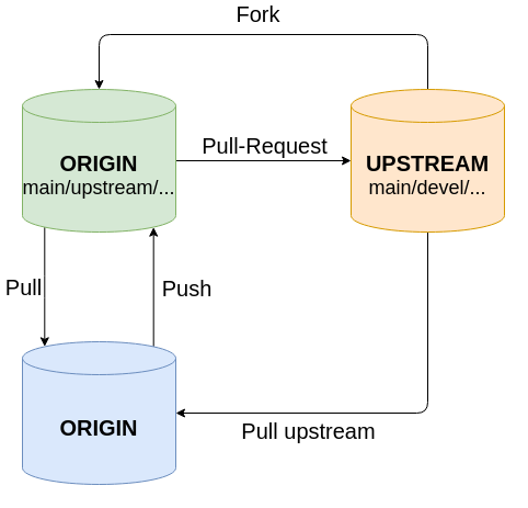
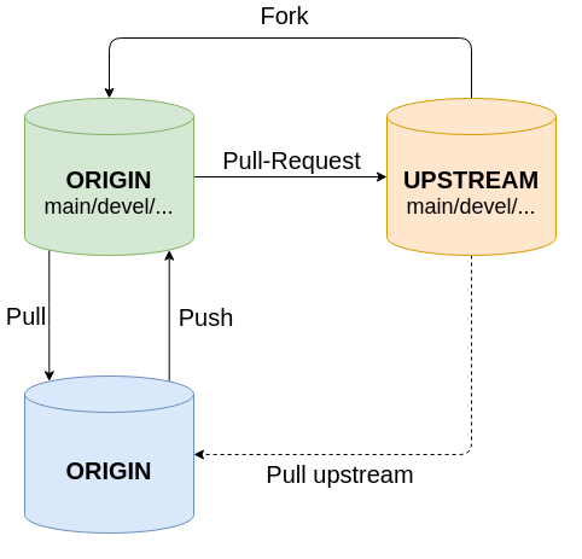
  <mxCell id="0" />
  <mxCell id="1" parent="0" />
  <mxCell id="2" style="edgeStyle=orthogonalEdgeStyle;orthogonalLoop=1;jettySize=auto;html=1;entryX=0.5;entryY=0;entryDx=0;entryDy=0;entryPerimeter=0;fontSize=20;rounded=1;" edge="1" parent="1" source="6" target="11"><mxGeometry relative="1" as="geometry"><Array as="points"><mxPoint x="390" y="20" /><mxPoint x="90" y="20" /></Array></mxGeometry></mxCell>
  <mxCell id="3" value="Fork" style="edgeLabel;html=1;align=center;verticalAlign=middle;resizable=0;points=[];fontSize=20;" vertex="1" connectable="0" parent="2"><mxGeometry x="-0.05" y="-1" relative="1" as="geometry"><mxPoint x="-16" y="-19" as="offset" /></mxGeometry></mxCell>
- <mxCell id="4" style="edgeStyle=orthogonalEdgeStyle;rounded=1;orthogonalLoop=1;jettySize=auto;html=1;fontSize=20;entryX=1;entryY=0.5;entryDx=0;entryDy=0;entryPerimeter=0;" edge="1" parent="1" source="6" target="14"><mxGeometry relative="1" as="geometry"><mxPoint x="180" y="370" as="targetPoint" /><Array as="points"><mxPoint x="390" y="365" /></Array></mxGeometry></mxCell>
+ <mxCell id="4" style="edgeStyle=orthogonalEdgeStyle;rounded=1;orthogonalLoop=1;jettySize=auto;html=1;fontSize=20;entryX=1;entryY=0.5;entryDx=0;entryDy=0;entryPerimeter=0;dashed=1;" edge="1" parent="1" source="6" target="14"><mxGeometry relative="1" as="geometry"><mxPoint x="180" y="370" as="targetPoint" /><Array as="points"><mxPoint x="390" y="365" /></Array></mxGeometry></mxCell>
  <mxCell id="5" value="Pull upstream" style="edgeLabel;html=1;align=center;verticalAlign=middle;resizable=0;points=[];fontSize=20;" vertex="1" connectable="0" parent="4"><mxGeometry x="0.311" y="-1" relative="1" as="geometry"><mxPoint x="-16" y="16" as="offset" /></mxGeometry></mxCell>
  <mxCell id="6" value="&lt;font style=&quot;&quot;&gt;&lt;b style=&quot;font-size: 20px;&quot;&gt;UPSTREAM&lt;/b&gt;&lt;br&gt;&lt;font style=&quot;font-size: 18px;&quot;&gt;main/devel/...&lt;/font&gt;&lt;br&gt;&lt;/font&gt;" style="shape=cylinder3;whiteSpace=wrap;html=1;boundedLbl=1;backgroundOutline=1;size=15;fillColor=#ffe6cc;strokeColor=#d79b00;" vertex="1" parent="1"><mxGeometry x="320" y="70" width="140" height="130" as="geometry" /></mxCell>
  <mxCell id="7" style="edgeStyle=orthogonalEdgeStyle;rounded=1;orthogonalLoop=1;jettySize=auto;html=1;entryX=0.145;entryY=0;entryDx=0;entryDy=4.35;entryPerimeter=0;fontSize=20;exitX=0.145;exitY=1;exitDx=0;exitDy=-4.35;exitPerimeter=0;" edge="1" parent="1" source="11" target="14"><mxGeometry relative="1" as="geometry" /></mxCell>
  <mxCell id="8" value="Pull" style="edgeLabel;html=1;align=center;verticalAlign=middle;resizable=0;points=[];fontSize=20;" vertex="1" connectable="0" parent="7"><mxGeometry x="-0.184" y="3" relative="1" as="geometry"><mxPoint x="-23" y="10" as="offset" /></mxGeometry></mxCell>
  <mxCell id="9" style="edgeStyle=orthogonalEdgeStyle;rounded=1;orthogonalLoop=1;jettySize=auto;html=1;entryX=0;entryY=0.5;entryDx=0;entryDy=0;entryPerimeter=0;fontSize=20;" edge="1" parent="1" source="11" target="6"><mxGeometry relative="1" as="geometry" /></mxCell>
  <mxCell id="10" value="Pull-Request" style="edgeLabel;html=1;align=center;verticalAlign=middle;resizable=0;points=[];fontSize=20;" vertex="1" connectable="0" parent="9"><mxGeometry x="-0.175" relative="1" as="geometry"><mxPoint x="14" y="-15" as="offset" /></mxGeometry></mxCell>
- <mxCell id="11" value="&lt;font style=&quot;&quot;&gt;&lt;b style=&quot;font-size: 20px;&quot;&gt;ORIGIN&lt;/b&gt;&lt;br&gt;&lt;font style=&quot;font-size: 18px;&quot;&gt;main/upstream/...&lt;/font&gt;&lt;br&gt;&lt;/font&gt;" style="shape=cylinder3;whiteSpace=wrap;html=1;boundedLbl=1;backgroundOutline=1;size=15;fillColor=#d5e8d4;strokeColor=#82b366;" vertex="1" parent="1"><mxGeometry x="20" y="70" width="140" height="130" as="geometry" /></mxCell>
+ <mxCell id="11" value="&lt;font style=&quot;&quot;&gt;&lt;b style=&quot;font-size: 20px;&quot;&gt;ORIGIN&lt;/b&gt;&lt;br&gt;&lt;font style=&quot;font-size: 18px;&quot;&gt;main/devel/...&lt;/font&gt;&lt;br&gt;&lt;/font&gt;" style="shape=cylinder3;whiteSpace=wrap;html=1;boundedLbl=1;backgroundOutline=1;size=15;fillColor=#d5e8d4;strokeColor=#82b366;" vertex="1" parent="1"><mxGeometry x="20" y="70" width="140" height="130" as="geometry" /></mxCell>
  <mxCell id="12" style="edgeStyle=orthogonalEdgeStyle;rounded=1;orthogonalLoop=1;jettySize=auto;html=1;entryX=0.855;entryY=1;entryDx=0;entryDy=-4.35;entryPerimeter=0;fontSize=20;exitX=0.855;exitY=0;exitDx=0;exitDy=4.35;exitPerimeter=0;" edge="1" parent="1" source="14" target="11"><mxGeometry relative="1" as="geometry"><mxPoint x="140" y="300" as="sourcePoint" /></mxGeometry></mxCell>
  <mxCell id="13" value="Push" style="edgeLabel;html=1;align=center;verticalAlign=middle;resizable=0;points=[];fontSize=20;" vertex="1" connectable="0" parent="12"><mxGeometry x="-0.202" y="2" relative="1" as="geometry"><mxPoint x="32" y="-11" as="offset" /></mxGeometry></mxCell>
  <mxCell id="14" value="&lt;font style=&quot;font-size: 20px;&quot;&gt;&lt;b&gt;ORIGIN&lt;/b&gt;&lt;/font&gt;" style="shape=cylinder3;whiteSpace=wrap;html=1;boundedLbl=1;backgroundOutline=1;size=15;fillColor=#dae8fc;strokeColor=#6c8ebf;" vertex="1" parent="1"><mxGeometry x="20" y="300" width="140" height="130" as="geometry" /></mxCell>
